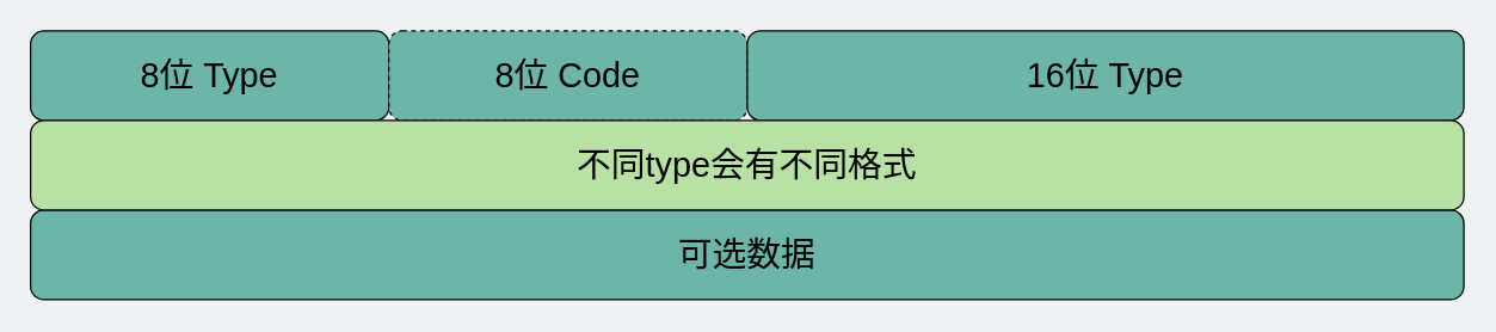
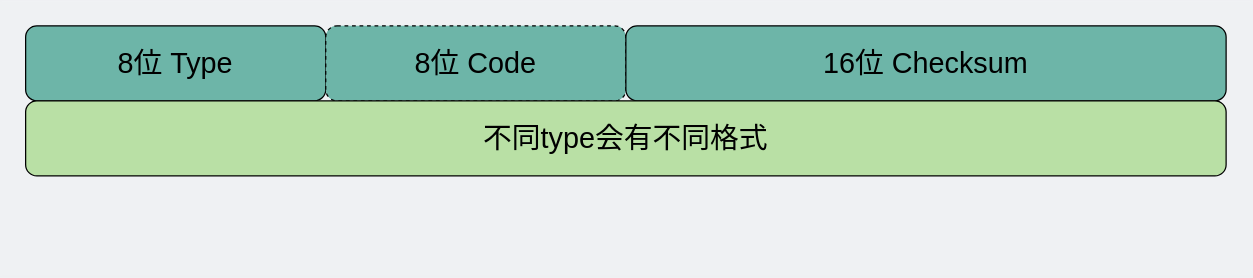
  <mxCell id="0" />
  <mxCell id="1" parent="0" />
- <mxCell id="2" value="&lt;font style=&quot;font-size: 23px;&quot;&gt;可选数据&lt;/font&gt;" style="rounded=1;whiteSpace=wrap;html=1;fontSize=23;fillColor=#6DB5A8;" parent="1" vertex="1"><mxGeometry x="20" y="140" width="960" height="60" as="geometry" /></mxCell>
  <mxCell id="3" value="&lt;font style=&quot;font-size: 23px&quot;&gt;8位 Type&lt;/font&gt;" style="rounded=1;whiteSpace=wrap;html=1;fontSize=23;fillColor=#6DB5A8;" parent="1" vertex="1"><mxGeometry x="20" y="20" width="240" height="60" as="geometry" /></mxCell>
  <mxCell id="4" value="&lt;font style=&quot;font-size: 23px&quot;&gt;8位 Code&lt;/font&gt;" style="rounded=1;whiteSpace=wrap;html=1;fontSize=23;fillColor=#6DB5A8;dashed=1;" parent="1" vertex="1"><mxGeometry x="260" y="20" width="240" height="60" as="geometry" /></mxCell>
- <mxCell id="5" value="&lt;font style=&quot;font-size: 23px&quot;&gt;16位 Type&lt;/font&gt;" style="rounded=1;whiteSpace=wrap;html=1;fontSize=23;fillColor=#6DB5A8;" parent="1" vertex="1"><mxGeometry x="500" y="20" width="480" height="60" as="geometry" /></mxCell>
+ <mxCell id="5" value="&lt;font style=&quot;font-size: 23px&quot;&gt;16位 Checksum&lt;/font&gt;" style="rounded=1;whiteSpace=wrap;html=1;fontSize=23;fillColor=#6DB5A8;" parent="1" vertex="1"><mxGeometry x="500" y="20" width="480" height="60" as="geometry" /></mxCell>
  <mxCell id="6" value="不同type会有不同格式" style="rounded=1;whiteSpace=wrap;html=1;fontSize=23;fillColor=#B9E0A5;" vertex="1" parent="1"><mxGeometry x="20" y="80" width="960" height="60" as="geometry" /></mxCell>
